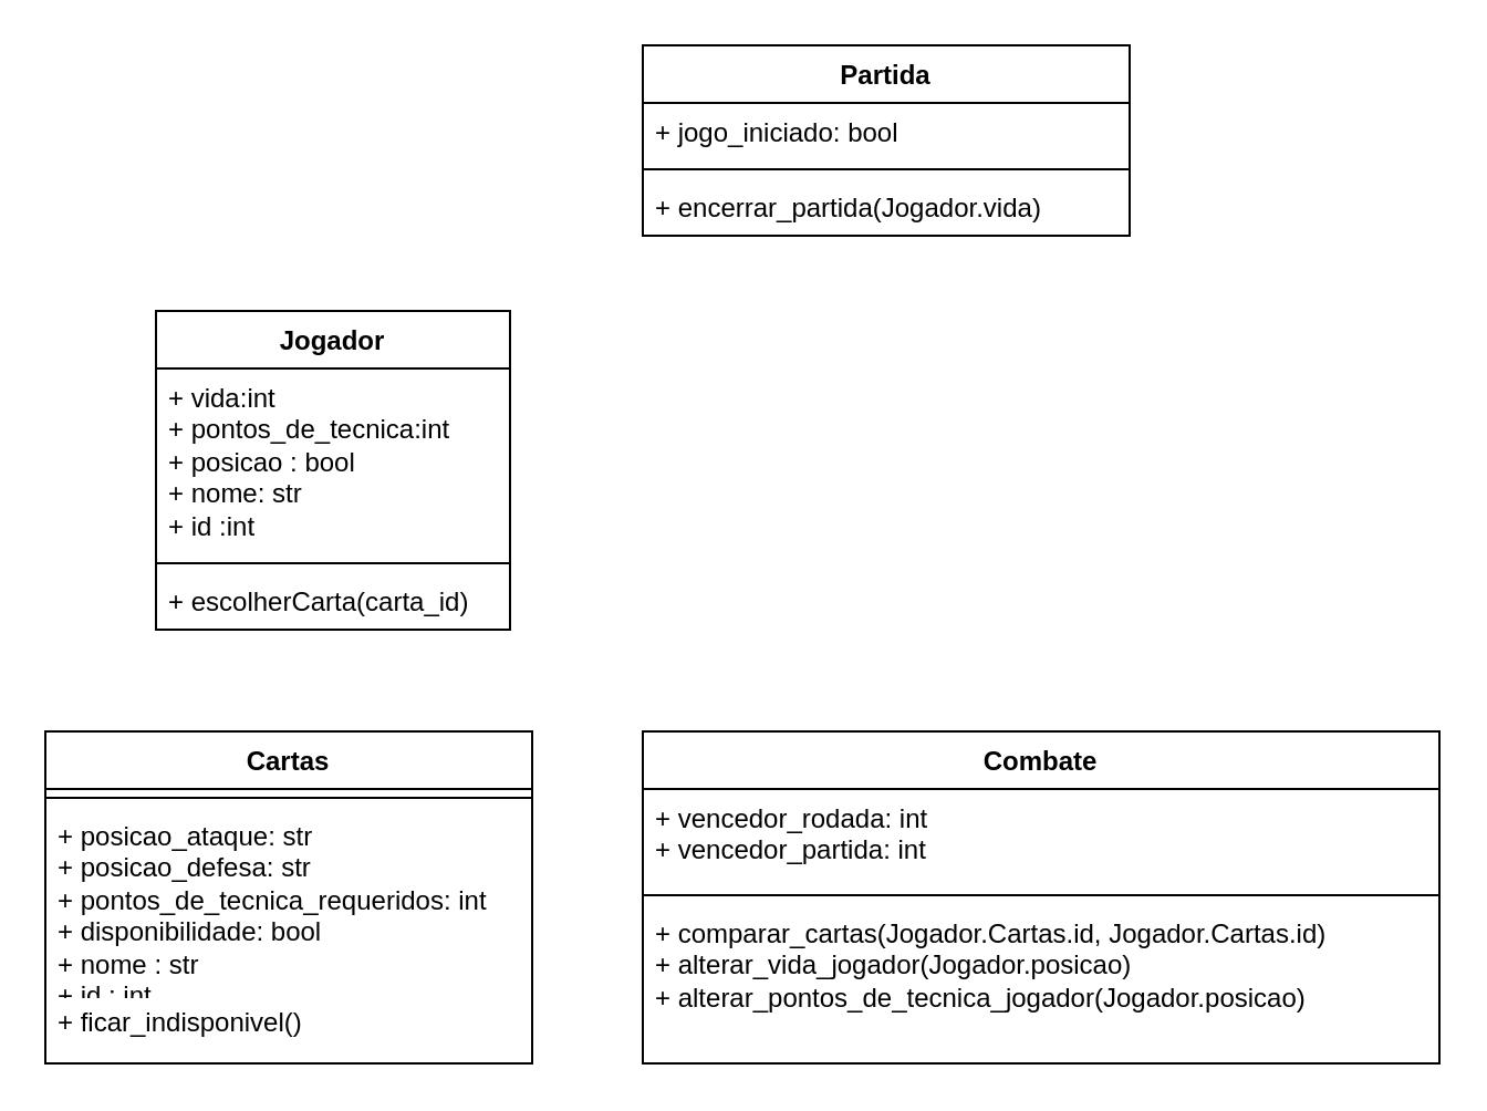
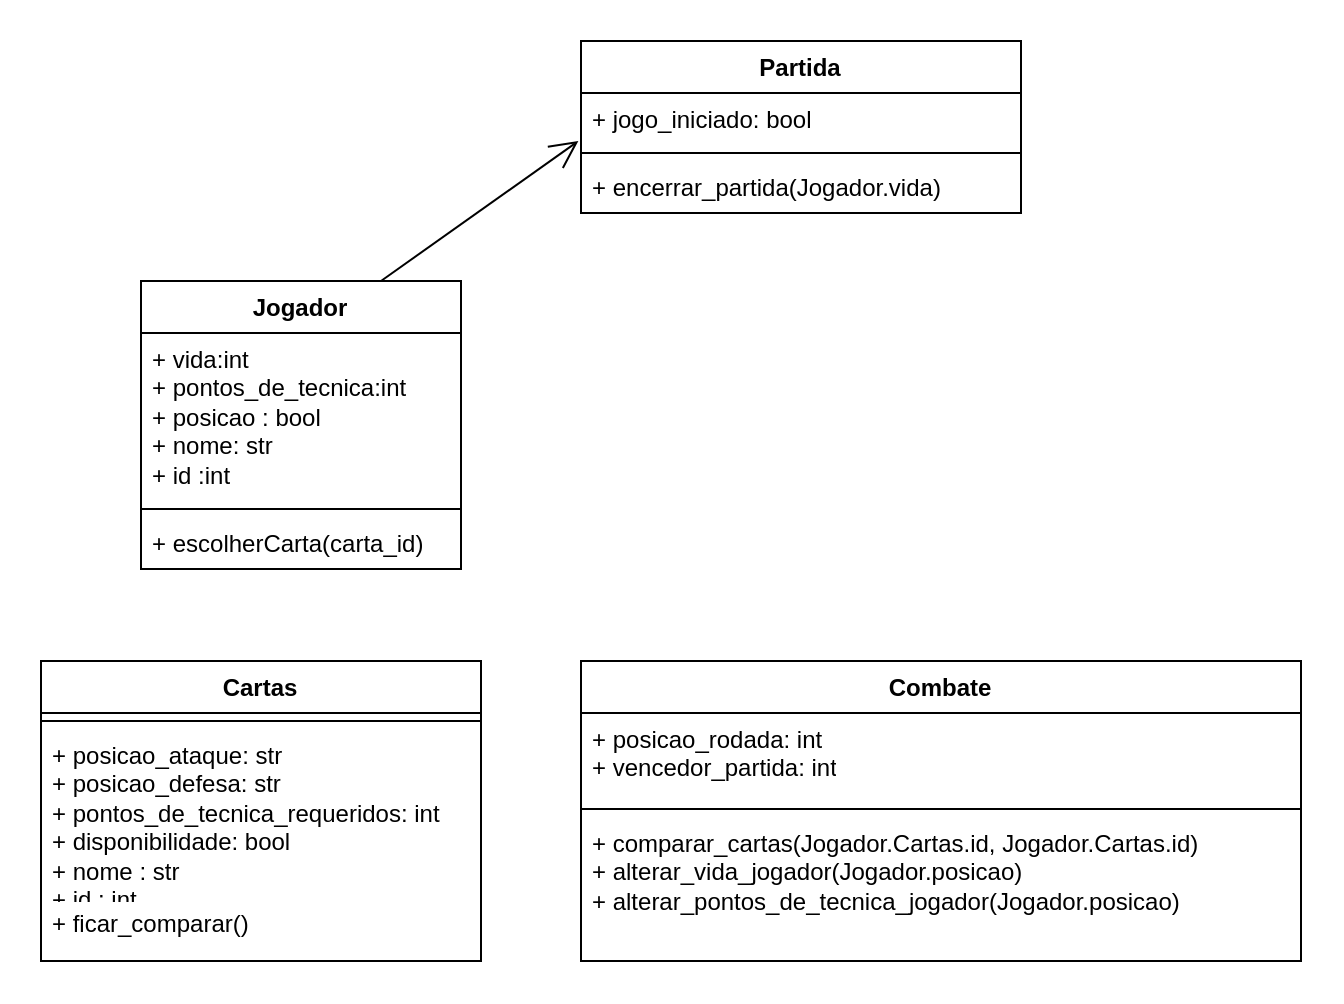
  <mxCell id="0" />
  <mxCell id="1" parent="0" />
  <mxCell id="2" value="Partida" style="swimlane;fontStyle=1;align=center;verticalAlign=top;childLayout=stackLayout;horizontal=1;startSize=26;horizontalStack=0;resizeParent=1;resizeParentMax=0;resizeLast=0;collapsible=1;marginBottom=0;whiteSpace=wrap;html=1;" vertex="1" parent="1"><mxGeometry x="290" y="20" width="220" height="86" as="geometry" /></mxCell>
  <mxCell id="3" value="&lt;div&gt;+ jogo_iniciado: bool&lt;/div&gt;" style="text;strokeColor=none;fillColor=none;align=left;verticalAlign=top;spacingLeft=4;spacingRight=4;overflow=hidden;rotatable=0;points=[[0,0.5],[1,0.5]];portConstraint=eastwest;whiteSpace=wrap;html=1;" vertex="1" parent="2"><mxGeometry y="26" width="220" height="26" as="geometry" /></mxCell>
  <mxCell id="4" value="" style="line;strokeWidth=1;fillColor=none;align=left;verticalAlign=middle;spacingTop=-1;spacingLeft=3;spacingRight=3;rotatable=0;labelPosition=right;points=[];portConstraint=eastwest;strokeColor=inherit;" vertex="1" parent="2"><mxGeometry y="52" width="220" height="8" as="geometry" /></mxCell>
  <mxCell id="5" value="+ encerrar_partida(Jogador.vida)" style="text;strokeColor=none;fillColor=none;align=left;verticalAlign=top;spacingLeft=4;spacingRight=4;overflow=hidden;rotatable=0;points=[[0,0.5],[1,0.5]];portConstraint=eastwest;whiteSpace=wrap;html=1;" vertex="1" parent="2"><mxGeometry y="60" width="220" height="26" as="geometry" /></mxCell>
  <mxCell id="6" value="Combate" style="swimlane;fontStyle=1;align=center;verticalAlign=top;childLayout=stackLayout;horizontal=1;startSize=26;horizontalStack=0;resizeParent=1;resizeParentMax=0;resizeLast=0;collapsible=1;marginBottom=0;whiteSpace=wrap;html=1;" vertex="1" parent="1"><mxGeometry x="290" y="330" width="360" height="150" as="geometry" /></mxCell>
- <mxCell id="7" value="&lt;div&gt;+ vencedor_rodada: int &lt;br&gt;&lt;/div&gt;&lt;div&gt;+ vencedor_partida: int&lt;br&gt;&lt;/div&gt;" style="text;strokeColor=none;fillColor=none;align=left;verticalAlign=top;spacingLeft=4;spacingRight=4;overflow=hidden;rotatable=0;points=[[0,0.5],[1,0.5]];portConstraint=eastwest;whiteSpace=wrap;html=1;" vertex="1" parent="6"><mxGeometry y="26" width="360" height="44" as="geometry" /></mxCell>
+ <mxCell id="7" value="&lt;div&gt;+ posicao_rodada: int &lt;br&gt;&lt;/div&gt;&lt;div&gt;+ vencedor_partida: int&lt;br&gt;&lt;/div&gt;" style="text;strokeColor=none;fillColor=none;align=left;verticalAlign=top;spacingLeft=4;spacingRight=4;overflow=hidden;rotatable=0;points=[[0,0.5],[1,0.5]];portConstraint=eastwest;whiteSpace=wrap;html=1;" vertex="1" parent="6"><mxGeometry y="26" width="360" height="44" as="geometry" /></mxCell>
  <mxCell id="8" value="" style="line;strokeWidth=1;fillColor=none;align=left;verticalAlign=middle;spacingTop=-1;spacingLeft=3;spacingRight=3;rotatable=0;labelPosition=right;points=[];portConstraint=eastwest;strokeColor=inherit;" vertex="1" parent="6"><mxGeometry y="70" width="360" height="8" as="geometry" /></mxCell>
  <mxCell id="9" value="&lt;div&gt;+ comparar_cartas(Jogador.Cartas.id, Jogador.Cartas.id)&lt;/div&gt;&lt;div&gt;+ alterar_vida_jogador(Jogador.posicao)&lt;/div&gt;&lt;div&gt;+ alterar_pontos_de_tecnica_jogador(Jogador.posicao)&lt;br&gt;&lt;/div&gt;&lt;div&gt;&lt;br&gt;&lt;/div&gt;" style="text;strokeColor=none;fillColor=none;align=left;verticalAlign=top;spacingLeft=4;spacingRight=4;overflow=hidden;rotatable=0;points=[[0,0.5],[1,0.5]];portConstraint=eastwest;whiteSpace=wrap;html=1;" vertex="1" parent="6"><mxGeometry y="78" width="360" height="72" as="geometry" /></mxCell>
  <mxCell id="10" value="Jogador" style="swimlane;fontStyle=1;align=center;verticalAlign=top;childLayout=stackLayout;horizontal=1;startSize=26;horizontalStack=0;resizeParent=1;resizeParentMax=0;resizeLast=0;collapsible=1;marginBottom=0;whiteSpace=wrap;html=1;" vertex="1" parent="1"><mxGeometry x="70" y="140" width="160" height="144" as="geometry" /></mxCell>
  <mxCell id="11" value="&lt;div&gt;+ vida:int&lt;/div&gt;&lt;div&gt;+ pontos_de_tecnica:int&lt;/div&gt;&lt;div&gt;+ posicao : bool&lt;/div&gt;&lt;div&gt;+ nome: str&lt;/div&gt;&lt;div&gt;+ id :int&lt;br&gt;&lt;/div&gt;&lt;div&gt;&lt;br&gt;&lt;/div&gt;" style="text;strokeColor=none;fillColor=none;align=left;verticalAlign=top;spacingLeft=4;spacingRight=4;overflow=hidden;rotatable=0;points=[[0,0.5],[1,0.5]];portConstraint=eastwest;whiteSpace=wrap;html=1;" vertex="1" parent="10"><mxGeometry y="26" width="160" height="84" as="geometry" /></mxCell>
  <mxCell id="12" value="" style="line;strokeWidth=1;fillColor=none;align=left;verticalAlign=middle;spacingTop=-1;spacingLeft=3;spacingRight=3;rotatable=0;labelPosition=right;points=[];portConstraint=eastwest;strokeColor=inherit;" vertex="1" parent="10"><mxGeometry y="110" width="160" height="8" as="geometry" /></mxCell>
  <mxCell id="13" value="+ escolherCarta(carta_id)" style="text;strokeColor=none;fillColor=none;align=left;verticalAlign=top;spacingLeft=4;spacingRight=4;overflow=hidden;rotatable=0;points=[[0,0.5],[1,0.5]];portConstraint=eastwest;whiteSpace=wrap;html=1;" vertex="1" parent="10"><mxGeometry y="118" width="160" height="26" as="geometry" /></mxCell>
  <mxCell id="14" value="&lt;div&gt;Cartas&lt;/div&gt;" style="swimlane;fontStyle=1;align=center;verticalAlign=top;childLayout=stackLayout;horizontal=1;startSize=26;horizontalStack=0;resizeParent=1;resizeParentMax=0;resizeLast=0;collapsible=1;marginBottom=0;whiteSpace=wrap;html=1;" vertex="1" parent="1"><mxGeometry x="20" y="330" width="220" height="150" as="geometry" /></mxCell>
  <mxCell id="15" value="" style="line;strokeWidth=1;fillColor=none;align=left;verticalAlign=middle;spacingTop=-1;spacingLeft=3;spacingRight=3;rotatable=0;labelPosition=right;points=[];portConstraint=eastwest;strokeColor=inherit;" vertex="1" parent="14"><mxGeometry y="26" width="220" height="8" as="geometry" /></mxCell>
  <mxCell id="16" value="&lt;div&gt;+ posicao_ataque: str&lt;/div&gt;&lt;div&gt;+ posicao_defesa: str&lt;/div&gt;&lt;div&gt;+ pontos_de_tecnica_requeridos: int&lt;br&gt;&lt;/div&gt;&lt;div&gt;+ disponibilidade: bool&lt;br&gt;&lt;/div&gt;&lt;div&gt;+ nome : str&lt;br&gt;&lt;/div&gt;&lt;div&gt;+ id : int&lt;br&gt;&lt;/div&gt;&lt;div&gt;&lt;br&gt;&lt;/div&gt;" style="text;strokeColor=none;fillColor=none;align=left;verticalAlign=top;spacingLeft=4;spacingRight=4;overflow=hidden;rotatable=0;points=[[0,0.5],[1,0.5]];portConstraint=eastwest;whiteSpace=wrap;html=1;" vertex="1" parent="14"><mxGeometry y="34" width="220" height="84" as="geometry" /></mxCell>
- <mxCell id="17" value="+ ficar_indisponivel()" style="text;strokeColor=none;fillColor=none;align=left;verticalAlign=top;spacingLeft=4;spacingRight=4;overflow=hidden;rotatable=0;points=[[0,0.5],[1,0.5]];portConstraint=eastwest;whiteSpace=wrap;html=1;" vertex="1" parent="14"><mxGeometry y="118" width="220" height="32" as="geometry" /></mxCell>
+ <mxCell id="17" value="+ ficar_comparar()" style="text;strokeColor=none;fillColor=none;align=left;verticalAlign=top;spacingLeft=4;spacingRight=4;overflow=hidden;rotatable=0;points=[[0,0.5],[1,0.5]];portConstraint=eastwest;whiteSpace=wrap;html=1;" vertex="1" parent="14"><mxGeometry y="118" width="220" height="32" as="geometry" /></mxCell>
+ <mxCell id="18" value="" style="endArrow=open;endFill=1;endSize=12;html=1;rounded=0;exitX=0.75;exitY=0;exitDx=0;exitDy=0;entryX=-0.006;entryY=0.923;entryDx=0;entryDy=0;entryPerimeter=0;" edge="1" parent="1" source="10" target="3"><mxGeometry width="160" relative="1" as="geometry"><mxPoint x="480" y="220" as="sourcePoint" /><mxPoint x="320" y="220" as="targetPoint" /></mxGeometry></mxCell>
